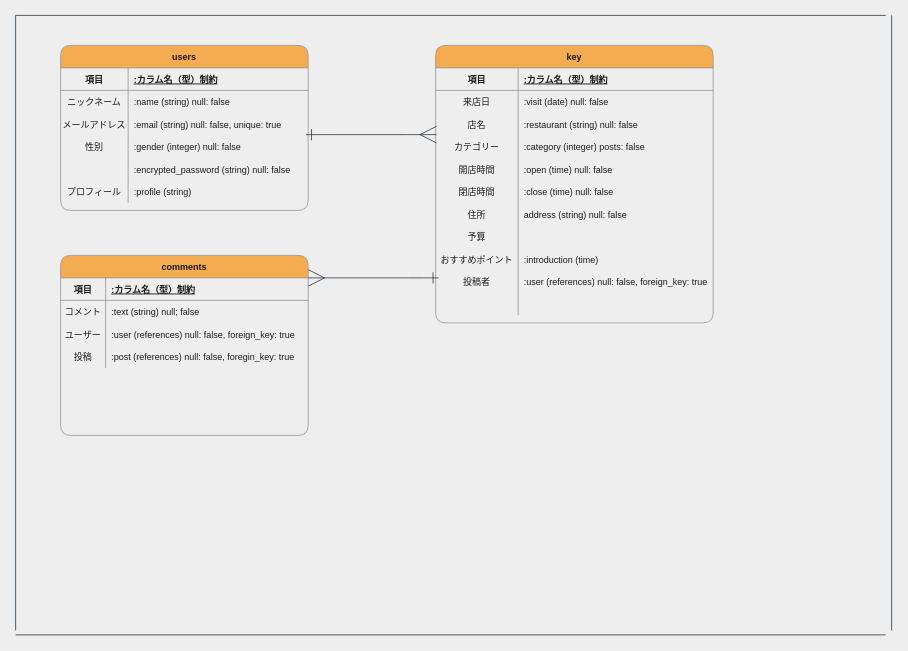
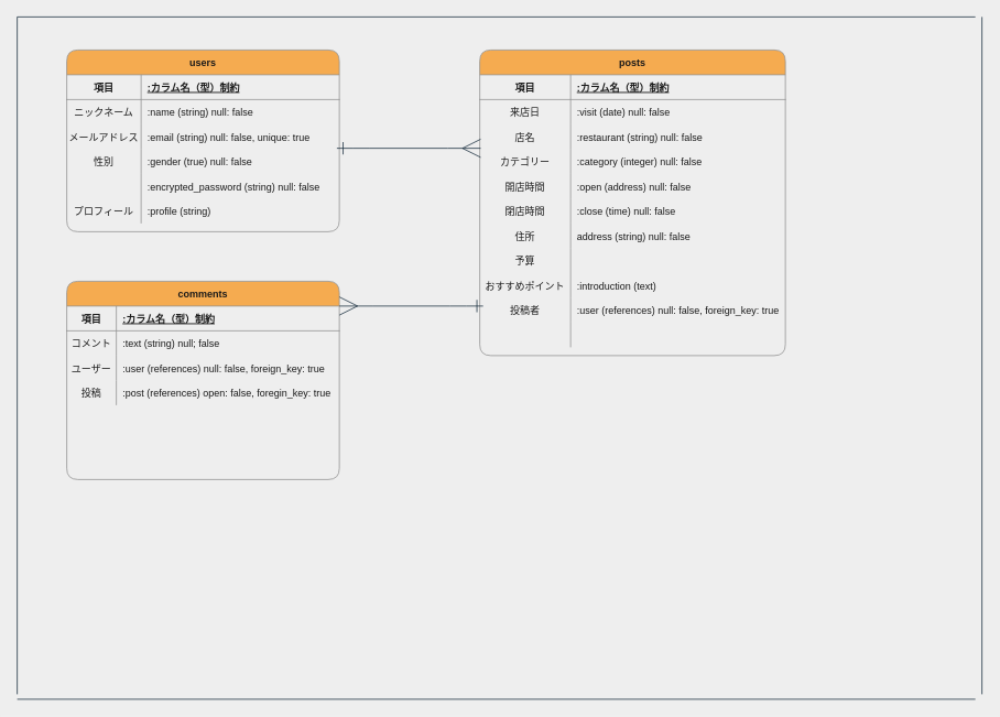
  <mxCell id="0" />
  <mxCell id="1" parent="0" />
  <mxCell id="2" value="users" style="shape=table;startSize=30;container=1;collapsible=1;childLayout=tableLayout;fixedRows=1;rowLines=0;fontStyle=1;align=center;resizeLast=1;fillColor=#F5AB50;strokeColor=#909090;fontColor=#1A1A1A;rounded=1;" vertex="1" parent="1"><mxGeometry x="80" y="60" width="330" height="220" as="geometry" /></mxCell>
  <mxCell id="3" value="" style="shape=partialRectangle;collapsible=0;dropTarget=0;pointerEvents=0;fillColor=none;top=0;left=0;bottom=1;right=0;points=[[0,0.5],[1,0.5]];portConstraint=eastwest;strokeColor=#909090;fontColor=#1A1A1A;" vertex="1" parent="2"><mxGeometry y="30" width="330" height="30" as="geometry" /></mxCell>
  <mxCell id="4" value="項目" style="shape=partialRectangle;connectable=0;fillColor=none;top=0;left=0;bottom=0;right=0;fontStyle=1;overflow=hidden;strokeColor=#909090;fontColor=#1A1A1A;" vertex="1" parent="3"><mxGeometry width="90" height="30" as="geometry" /></mxCell>
  <mxCell id="5" value=":カラム名（型）制約" style="shape=partialRectangle;connectable=0;fillColor=none;top=0;left=0;bottom=0;right=0;align=left;spacingLeft=6;fontStyle=5;overflow=hidden;strokeColor=#909090;fontColor=#1A1A1A;" vertex="1" parent="3"><mxGeometry x="90" width="240" height="30" as="geometry" /></mxCell>
  <mxCell id="6" value="" style="shape=partialRectangle;collapsible=0;dropTarget=0;pointerEvents=0;fillColor=none;top=0;left=0;bottom=0;right=0;points=[[0,0.5],[1,0.5]];portConstraint=eastwest;strokeColor=#909090;fontColor=#1A1A1A;" vertex="1" parent="2"><mxGeometry y="60" width="330" height="30" as="geometry" /></mxCell>
  <mxCell id="7" value="ニックネーム" style="shape=partialRectangle;connectable=0;fillColor=none;top=0;left=0;bottom=0;right=0;editable=1;overflow=hidden;strokeColor=#909090;fontColor=#1A1A1A;" vertex="1" parent="6"><mxGeometry width="90" height="30" as="geometry" /></mxCell>
  <mxCell id="8" value=":name (string) null: false" style="shape=partialRectangle;connectable=0;fillColor=none;top=0;left=0;bottom=0;right=0;align=left;spacingLeft=6;overflow=hidden;strokeColor=#909090;fontColor=#1A1A1A;" vertex="1" parent="6"><mxGeometry x="90" width="240" height="30" as="geometry" /></mxCell>
  <mxCell id="9" value="" style="shape=partialRectangle;collapsible=0;dropTarget=0;pointerEvents=0;fillColor=none;top=0;left=0;bottom=0;right=0;points=[[0,0.5],[1,0.5]];portConstraint=eastwest;strokeColor=#909090;fontColor=#1A1A1A;" vertex="1" parent="2"><mxGeometry y="90" width="330" height="30" as="geometry" /></mxCell>
  <mxCell id="10" value="メールアドレス" style="shape=partialRectangle;connectable=0;fillColor=none;top=0;left=0;bottom=0;right=0;editable=1;overflow=hidden;strokeColor=#909090;fontColor=#1A1A1A;" vertex="1" parent="9"><mxGeometry width="90" height="30" as="geometry" /></mxCell>
  <mxCell id="11" value=":email (string) null: false, unique: true" style="shape=partialRectangle;connectable=0;fillColor=none;top=0;left=0;bottom=0;right=0;align=left;spacingLeft=6;overflow=hidden;strokeColor=#909090;fontColor=#1A1A1A;" vertex="1" parent="9"><mxGeometry x="90" width="240" height="30" as="geometry" /></mxCell>
  <mxCell id="12" value="" style="shape=partialRectangle;collapsible=0;dropTarget=0;pointerEvents=0;fillColor=none;top=0;left=0;bottom=0;right=0;points=[[0,0.5],[1,0.5]];portConstraint=eastwest;strokeColor=#909090;fontColor=#1A1A1A;" vertex="1" parent="2"><mxGeometry y="120" width="330" height="30" as="geometry" /></mxCell>
  <mxCell id="13" value="性別" style="shape=partialRectangle;connectable=0;fillColor=none;top=0;left=0;bottom=0;right=0;editable=1;overflow=hidden;strokeColor=#909090;fontColor=#1A1A1A;" vertex="1" parent="12"><mxGeometry width="90" height="30" as="geometry" /></mxCell>
- <mxCell id="14" value=":gender (integer) null: false" style="shape=partialRectangle;connectable=0;fillColor=none;top=0;left=0;bottom=0;right=0;align=left;spacingLeft=6;overflow=hidden;strokeColor=#909090;fontColor=#1A1A1A;" vertex="1" parent="12"><mxGeometry x="90" width="240" height="30" as="geometry" /></mxCell>
+ <mxCell id="14" value=":gender (true) null: false" style="shape=partialRectangle;connectable=0;fillColor=none;top=0;left=0;bottom=0;right=0;align=left;spacingLeft=6;overflow=hidden;strokeColor=#909090;fontColor=#1A1A1A;" vertex="1" parent="12"><mxGeometry x="90" width="240" height="30" as="geometry" /></mxCell>
  <mxCell id="15" value="" style="shape=partialRectangle;collapsible=0;dropTarget=0;pointerEvents=0;fillColor=none;top=0;left=0;bottom=0;right=0;points=[[0,0.5],[1,0.5]];portConstraint=eastwest;strokeColor=#909090;fontColor=#1A1A1A;" vertex="1" parent="2"><mxGeometry y="150" width="330" height="30" as="geometry" /></mxCell>
  <mxCell id="16" value=":encrypted_password (string) null: false" style="shape=partialRectangle;connectable=0;fillColor=none;top=0;left=0;bottom=0;right=0;align=left;spacingLeft=6;overflow=hidden;strokeColor=#909090;fontColor=#1A1A1A;" vertex="1" parent="15"><mxGeometry x="90" width="240" height="30" as="geometry" /></mxCell>
  <mxCell id="17" value="" style="shape=partialRectangle;collapsible=0;dropTarget=0;pointerEvents=0;fillColor=none;top=0;left=0;bottom=0;right=0;points=[[0,0.5],[1,0.5]];portConstraint=eastwest;strokeColor=#909090;fontColor=#1A1A1A;" vertex="1" parent="2"><mxGeometry y="180" width="330" height="30" as="geometry" /></mxCell>
  <mxCell id="18" value="プロフィール" style="shape=partialRectangle;connectable=0;fillColor=none;top=0;left=0;bottom=0;right=0;editable=1;overflow=hidden;strokeColor=#909090;fontColor=#1A1A1A;" vertex="1" parent="17"><mxGeometry width="90" height="30" as="geometry" /></mxCell>
  <mxCell id="19" value=":profile (string) " style="shape=partialRectangle;connectable=0;fillColor=none;top=0;left=0;bottom=0;right=0;align=left;spacingLeft=6;overflow=hidden;strokeColor=#909090;fontColor=#1A1A1A;" vertex="1" parent="17"><mxGeometry x="90" width="240" height="30" as="geometry" /></mxCell>
  <mxCell id="20" value="" style="endArrow=none;html=1;rounded=0;strokeColor=#182E3E;fontColor=#1A1A1A;labelBackgroundColor=#EEEEEE;" edge="1" parent="1"><mxGeometry relative="1" as="geometry"><mxPoint as="sourcePoint" x="20" y="20" /><mxPoint x="1180" as="targetPoint" y="20" /></mxGeometry></mxCell>
  <mxCell id="21" value="" style="endArrow=none;html=1;rounded=0;strokeColor=#182E3E;fontColor=#1A1A1A;labelBackgroundColor=#EEEEEE;" edge="1" parent="1"><mxGeometry relative="1" as="geometry"><mxPoint y="846" as="sourcePoint" x="20" /><mxPoint x="1180" y="846" as="targetPoint" /></mxGeometry></mxCell>
  <mxCell id="22" value="" style="endArrow=none;html=1;rounded=0;strokeColor=#182E3E;fontColor=#1A1A1A;labelBackgroundColor=#EEEEEE;" edge="1" parent="1"><mxGeometry relative="1" as="geometry"><mxPoint y="840" as="sourcePoint" x="20" /><mxPoint as="targetPoint" x="20" y="20" /></mxGeometry></mxCell>
  <mxCell id="23" value="" style="endArrow=none;html=1;rounded=0;strokeColor=#182E3E;fontColor=#1A1A1A;labelBackgroundColor=#EEEEEE;" edge="1" parent="1"><mxGeometry relative="1" as="geometry"><mxPoint x="1188" y="840" as="sourcePoint" /><mxPoint x="1188" as="targetPoint" y="20" /></mxGeometry></mxCell>
- <mxCell id="24" value="key" style="shape=table;startSize=30;container=1;collapsible=1;childLayout=tableLayout;fixedRows=1;rowLines=0;fontStyle=1;align=center;resizeLast=1;fillColor=#F5AB50;strokeColor=#909090;fontColor=#1A1A1A;rounded=1;" vertex="1" parent="1"><mxGeometry x="580" y="60" width="370" height="370" as="geometry" /></mxCell>
+ <mxCell id="24" value="posts" style="shape=table;startSize=30;container=1;collapsible=1;childLayout=tableLayout;fixedRows=1;rowLines=0;fontStyle=1;align=center;resizeLast=1;fillColor=#F5AB50;strokeColor=#909090;fontColor=#1A1A1A;rounded=1;" vertex="1" parent="1"><mxGeometry x="580" y="60" width="370" height="370" as="geometry" /></mxCell>
  <mxCell id="25" value="" style="shape=partialRectangle;collapsible=0;dropTarget=0;pointerEvents=0;fillColor=none;top=0;left=0;bottom=1;right=0;points=[[0,0.5],[1,0.5]];portConstraint=eastwest;strokeColor=#909090;fontColor=#1A1A1A;" vertex="1" parent="24"><mxGeometry y="30" width="370" height="30" as="geometry" /></mxCell>
  <mxCell id="26" value="項目" style="shape=partialRectangle;connectable=0;fillColor=none;top=0;left=0;bottom=0;right=0;fontStyle=1;overflow=hidden;strokeColor=#909090;fontColor=#1A1A1A;" vertex="1" parent="25"><mxGeometry width="110" height="30" as="geometry" /></mxCell>
  <mxCell id="27" value=":カラム名（型）制約" style="shape=partialRectangle;connectable=0;fillColor=none;top=0;left=0;bottom=0;right=0;align=left;spacingLeft=6;fontStyle=5;overflow=hidden;strokeColor=#909090;fontColor=#1A1A1A;" vertex="1" parent="25"><mxGeometry x="110" width="260" height="30" as="geometry" /></mxCell>
  <mxCell id="28" value="" style="shape=partialRectangle;collapsible=0;dropTarget=0;pointerEvents=0;fillColor=none;top=0;left=0;bottom=0;right=0;points=[[0,0.5],[1,0.5]];portConstraint=eastwest;strokeColor=#909090;fontColor=#1A1A1A;" vertex="1" parent="24"><mxGeometry y="60" width="370" height="30" as="geometry" /></mxCell>
  <mxCell id="29" value="来店日" style="shape=partialRectangle;connectable=0;fillColor=none;top=0;left=0;bottom=0;right=0;editable=1;overflow=hidden;strokeColor=#909090;fontColor=#1A1A1A;" vertex="1" parent="28"><mxGeometry width="110" height="30" as="geometry" /></mxCell>
  <mxCell id="30" value=":visit (date) null: false" style="shape=partialRectangle;connectable=0;fillColor=none;top=0;left=0;bottom=0;right=0;align=left;spacingLeft=6;overflow=hidden;strokeColor=#909090;fontColor=#1A1A1A;" vertex="1" parent="28"><mxGeometry x="110" width="260" height="30" as="geometry" /></mxCell>
  <mxCell id="31" value="" style="shape=partialRectangle;collapsible=0;dropTarget=0;pointerEvents=0;fillColor=none;top=0;left=0;bottom=0;right=0;points=[[0,0.5],[1,0.5]];portConstraint=eastwest;strokeColor=#909090;fontColor=#1A1A1A;" vertex="1" parent="24"><mxGeometry y="90" width="370" height="30" as="geometry" /></mxCell>
  <mxCell id="32" value="店名" style="shape=partialRectangle;connectable=0;fillColor=none;top=0;left=0;bottom=0;right=0;editable=1;overflow=hidden;strokeColor=#909090;fontColor=#1A1A1A;" vertex="1" parent="31"><mxGeometry width="110" height="30" as="geometry" /></mxCell>
  <mxCell id="33" value=":restaurant (string) null: false" style="shape=partialRectangle;connectable=0;fillColor=none;top=0;left=0;bottom=0;right=0;align=left;spacingLeft=6;overflow=hidden;strokeColor=#909090;fontColor=#1A1A1A;" vertex="1" parent="31"><mxGeometry x="110" width="260" height="30" as="geometry" /></mxCell>
  <mxCell id="34" value="" style="shape=partialRectangle;collapsible=0;dropTarget=0;pointerEvents=0;fillColor=none;top=0;left=0;bottom=0;right=0;points=[[0,0.5],[1,0.5]];portConstraint=eastwest;strokeColor=#909090;fontColor=#1A1A1A;" vertex="1" parent="24"><mxGeometry y="120" width="370" height="30" as="geometry" /></mxCell>
  <mxCell id="35" value="カテゴリー" style="shape=partialRectangle;connectable=0;fillColor=none;top=0;left=0;bottom=0;right=0;editable=1;overflow=hidden;strokeColor=#909090;fontColor=#1A1A1A;" vertex="1" parent="34"><mxGeometry width="110" height="30" as="geometry" /></mxCell>
- <mxCell id="36" value=":category (integer) posts: false" style="shape=partialRectangle;connectable=0;fillColor=none;top=0;left=0;bottom=0;right=0;align=left;spacingLeft=6;overflow=hidden;strokeColor=#909090;fontColor=#1A1A1A;" vertex="1" parent="34"><mxGeometry x="110" width="260" height="30" as="geometry" /></mxCell>
+ <mxCell id="36" value=":category (integer) null: false" style="shape=partialRectangle;connectable=0;fillColor=none;top=0;left=0;bottom=0;right=0;align=left;spacingLeft=6;overflow=hidden;strokeColor=#909090;fontColor=#1A1A1A;" vertex="1" parent="34"><mxGeometry x="110" width="260" height="30" as="geometry" /></mxCell>
  <mxCell id="37" value="" style="shape=partialRectangle;collapsible=0;dropTarget=0;pointerEvents=0;fillColor=none;top=0;left=0;bottom=0;right=0;points=[[0,0.5],[1,0.5]];portConstraint=eastwest;strokeColor=#909090;fontColor=#1A1A1A;" vertex="1" parent="24"><mxGeometry y="150" width="370" height="30" as="geometry" /></mxCell>
  <mxCell id="38" value="開店時間" style="shape=partialRectangle;connectable=0;fillColor=none;top=0;left=0;bottom=0;right=0;editable=1;overflow=hidden;strokeColor=#909090;fontColor=#1A1A1A;" vertex="1" parent="37"><mxGeometry width="110" height="30" as="geometry" /></mxCell>
- <mxCell id="39" value=":open (time) null: false" style="shape=partialRectangle;connectable=0;fillColor=none;top=0;left=0;bottom=0;right=0;align=left;spacingLeft=6;overflow=hidden;strokeColor=#909090;fontColor=#1A1A1A;" vertex="1" parent="37"><mxGeometry x="110" width="260" height="30" as="geometry" /></mxCell>
+ <mxCell id="39" value=":open (address) null: false" style="shape=partialRectangle;connectable=0;fillColor=none;top=0;left=0;bottom=0;right=0;align=left;spacingLeft=6;overflow=hidden;strokeColor=#909090;fontColor=#1A1A1A;" vertex="1" parent="37"><mxGeometry x="110" width="260" height="30" as="geometry" /></mxCell>
  <mxCell id="40" value="" style="shape=partialRectangle;collapsible=0;dropTarget=0;pointerEvents=0;fillColor=none;top=0;left=0;bottom=0;right=0;points=[[0,0.5],[1,0.5]];portConstraint=eastwest;strokeColor=#909090;fontColor=#1A1A1A;" vertex="1" parent="24"><mxGeometry y="180" width="370" height="30" as="geometry" /></mxCell>
  <mxCell id="41" value="閉店時間" style="shape=partialRectangle;connectable=0;fillColor=none;top=0;left=0;bottom=0;right=0;editable=1;overflow=hidden;strokeColor=#909090;fontColor=#1A1A1A;" vertex="1" parent="40"><mxGeometry width="110" height="30" as="geometry" /></mxCell>
  <mxCell id="42" value=":close (time) null: false" style="shape=partialRectangle;connectable=0;fillColor=none;top=0;left=0;bottom=0;right=0;align=left;spacingLeft=6;overflow=hidden;strokeColor=#909090;fontColor=#1A1A1A;" vertex="1" parent="40"><mxGeometry x="110" width="260" height="30" as="geometry" /></mxCell>
  <mxCell id="43" value="" style="shape=partialRectangle;collapsible=0;dropTarget=0;pointerEvents=0;fillColor=none;top=0;left=0;bottom=0;right=0;points=[[0,0.5],[1,0.5]];portConstraint=eastwest;strokeColor=#909090;fontColor=#1A1A1A;" vertex="1" parent="24"><mxGeometry y="210" width="370" height="30" as="geometry" /></mxCell>
  <mxCell id="44" value="住所" style="shape=partialRectangle;connectable=0;fillColor=none;top=0;left=0;bottom=0;right=0;editable=1;overflow=hidden;strokeColor=#909090;fontColor=#1A1A1A;" vertex="1" parent="43"><mxGeometry width="110" height="30" as="geometry" /></mxCell>
  <mxCell id="45" value="address (string) null: false" style="shape=partialRectangle;connectable=0;fillColor=none;top=0;left=0;bottom=0;right=0;align=left;spacingLeft=6;overflow=hidden;strokeColor=#909090;fontColor=#1A1A1A;" vertex="1" parent="43"><mxGeometry x="110" width="260" height="30" as="geometry" /></mxCell>
  <mxCell id="46" value="" style="shape=partialRectangle;collapsible=0;dropTarget=0;pointerEvents=0;fillColor=none;top=0;left=0;bottom=0;right=0;points=[[0,0.5],[1,0.5]];portConstraint=eastwest;strokeColor=#909090;fontColor=#1A1A1A;" vertex="1" parent="24"><mxGeometry y="240" width="370" height="30" as="geometry" /></mxCell>
  <mxCell id="47" value="予算" style="shape=partialRectangle;connectable=0;fillColor=none;top=0;left=0;bottom=0;right=0;editable=1;overflow=hidden;strokeColor=#909090;fontColor=#1A1A1A;" vertex="1" parent="46"><mxGeometry width="110" height="30" as="geometry" /></mxCell>
  <mxCell id="48" value="" style="shape=partialRectangle;collapsible=0;dropTarget=0;pointerEvents=0;fillColor=none;top=0;left=0;bottom=0;right=0;points=[[0,0.5],[1,0.5]];portConstraint=eastwest;strokeColor=#909090;fontColor=#1A1A1A;" vertex="1" parent="24"><mxGeometry y="270" width="370" height="30" as="geometry" /></mxCell>
  <mxCell id="49" value="おすすめポイント" style="shape=partialRectangle;connectable=0;fillColor=none;top=0;left=0;bottom=0;right=0;editable=1;overflow=hidden;strokeColor=#909090;fontColor=#1A1A1A;" vertex="1" parent="48"><mxGeometry width="110" height="30" as="geometry" /></mxCell>
- <mxCell id="50" value=":introduction (time)" style="shape=partialRectangle;connectable=0;fillColor=none;top=0;left=0;bottom=0;right=0;align=left;spacingLeft=6;overflow=hidden;strokeColor=#909090;fontColor=#1A1A1A;" vertex="1" parent="48"><mxGeometry x="110" width="260" height="30" as="geometry" /></mxCell>
+ <mxCell id="50" value=":introduction (text)" style="shape=partialRectangle;connectable=0;fillColor=none;top=0;left=0;bottom=0;right=0;align=left;spacingLeft=6;overflow=hidden;strokeColor=#909090;fontColor=#1A1A1A;" vertex="1" parent="48"><mxGeometry x="110" width="260" height="30" as="geometry" /></mxCell>
  <mxCell id="51" value="" style="shape=partialRectangle;collapsible=0;dropTarget=0;pointerEvents=0;fillColor=none;top=0;left=0;bottom=0;right=0;points=[[0,0.5],[1,0.5]];portConstraint=eastwest;strokeColor=#909090;fontColor=#1A1A1A;" vertex="1" parent="24"><mxGeometry y="300" width="370" height="30" as="geometry" /></mxCell>
  <mxCell id="52" value="投稿者" style="shape=partialRectangle;connectable=0;fillColor=none;top=0;left=0;bottom=0;right=0;editable=1;overflow=hidden;strokeColor=#909090;fontColor=#1A1A1A;" vertex="1" parent="51"><mxGeometry width="110" height="30" as="geometry" /></mxCell>
  <mxCell id="53" value=":user (references) null: false, foreign_key: true" style="shape=partialRectangle;connectable=0;fillColor=none;top=0;left=0;bottom=0;right=0;align=left;spacingLeft=6;overflow=hidden;strokeColor=#909090;fontColor=#1A1A1A;" vertex="1" parent="51"><mxGeometry x="110" width="260" height="30" as="geometry" /></mxCell>
  <mxCell id="54" value="" style="shape=partialRectangle;collapsible=0;dropTarget=0;pointerEvents=0;fillColor=none;top=0;left=0;bottom=0;right=0;points=[[0,0.5],[1,0.5]];portConstraint=eastwest;strokeColor=#909090;fontColor=#1A1A1A;" vertex="1" parent="24"><mxGeometry y="330" width="370" height="30" as="geometry" /></mxCell>
  <mxCell id="55" value="" style="shape=partialRectangle;connectable=0;fillColor=none;top=0;left=0;bottom=0;right=0;editable=1;overflow=hidden;strokeColor=#909090;fontColor=#1A1A1A;" vertex="1" parent="54"><mxGeometry width="110" height="30" as="geometry" /></mxCell>
  <mxCell id="56" value="" style="shape=partialRectangle;connectable=0;fillColor=none;top=0;left=0;bottom=0;right=0;align=left;spacingLeft=6;overflow=hidden;strokeColor=#909090;fontColor=#1A1A1A;" vertex="1" parent="54"><mxGeometry x="110" width="260" height="30" as="geometry" /></mxCell>
  <mxCell id="57" value="" style="edgeStyle=entityRelationEdgeStyle;fontSize=12;html=1;endArrow=ERmany;startArrow=ERone;exitX=0.991;exitY=-0.033;exitDx=0;exitDy=0;exitPerimeter=0;entryX=0.003;entryY=0.967;entryDx=0;entryDy=0;entryPerimeter=0;endSize=20;startSize=13;startFill=0;strokeWidth=1;endFill=0;strokeColor=#182E3E;fontColor=#1A1A1A;labelBackgroundColor=#EEEEEE;" edge="1" parent="1" source="12" target="31"><mxGeometry width="100" height="100" relative="1" as="geometry"><mxPoint x="420" y="180" as="sourcePoint" /><mxPoint x="580" y="181" as="targetPoint" /></mxGeometry></mxCell>
  <mxCell id="58" value="comments" style="shape=table;startSize=30;container=1;collapsible=1;childLayout=tableLayout;fixedRows=1;rowLines=0;fontStyle=1;align=center;resizeLast=1;rounded=1;sketch=0;fillColor=#F5AB50;strokeColor=#909090;fontColor=#1A1A1A;" vertex="1" parent="1"><mxGeometry x="80" y="340" width="330" height="240" as="geometry" /></mxCell>
  <mxCell id="59" value="" style="shape=partialRectangle;collapsible=0;dropTarget=0;pointerEvents=0;fillColor=none;top=0;left=0;bottom=1;right=0;points=[[0,0.5],[1,0.5]];portConstraint=eastwest;strokeColor=#909090;fontColor=#1A1A1A;" vertex="1" parent="58"><mxGeometry y="30" width="330" height="30" as="geometry" /></mxCell>
  <mxCell id="60" value="項目" style="shape=partialRectangle;connectable=0;fillColor=none;top=0;left=0;bottom=0;right=0;fontStyle=1;overflow=hidden;strokeColor=#909090;fontColor=#1A1A1A;" vertex="1" parent="59"><mxGeometry width="60" height="30" as="geometry" /></mxCell>
  <mxCell id="61" value=":カラム名（型）制約" style="shape=partialRectangle;connectable=0;fillColor=none;top=0;left=0;bottom=0;right=0;align=left;spacingLeft=6;fontStyle=5;overflow=hidden;strokeColor=#909090;fontColor=#1A1A1A;" vertex="1" parent="59"><mxGeometry x="60" width="270" height="30" as="geometry" /></mxCell>
  <mxCell id="62" value="" style="shape=partialRectangle;collapsible=0;dropTarget=0;pointerEvents=0;fillColor=none;top=0;left=0;bottom=0;right=0;points=[[0,0.5],[1,0.5]];portConstraint=eastwest;strokeColor=#909090;fontColor=#1A1A1A;" vertex="1" parent="58"><mxGeometry y="60" width="330" height="30" as="geometry" /></mxCell>
  <mxCell id="63" value="コメント" style="shape=partialRectangle;connectable=0;fillColor=none;top=0;left=0;bottom=0;right=0;editable=1;overflow=hidden;strokeColor=#909090;fontColor=#1A1A1A;" vertex="1" parent="62"><mxGeometry width="60" height="30" as="geometry" /></mxCell>
  <mxCell id="64" value=":text (string) null; false" style="shape=partialRectangle;connectable=0;fillColor=none;top=0;left=0;bottom=0;right=0;align=left;spacingLeft=6;overflow=hidden;strokeColor=#909090;fontColor=#1A1A1A;" vertex="1" parent="62"><mxGeometry x="60" width="270" height="30" as="geometry" /></mxCell>
  <mxCell id="65" value="" style="shape=partialRectangle;collapsible=0;dropTarget=0;pointerEvents=0;fillColor=none;top=0;left=0;bottom=0;right=0;points=[[0,0.5],[1,0.5]];portConstraint=eastwest;strokeColor=#909090;fontColor=#1A1A1A;" vertex="1" parent="58"><mxGeometry y="90" width="330" height="30" as="geometry" /></mxCell>
  <mxCell id="66" value="ユーザー" style="shape=partialRectangle;connectable=0;fillColor=none;top=0;left=0;bottom=0;right=0;editable=1;overflow=hidden;strokeColor=#909090;fontColor=#1A1A1A;" vertex="1" parent="65"><mxGeometry width="60" height="30" as="geometry" /></mxCell>
  <mxCell id="67" value=":user (references) null: false, foreign_key: true" style="shape=partialRectangle;connectable=0;fillColor=none;top=0;left=0;bottom=0;right=0;align=left;spacingLeft=6;overflow=hidden;strokeColor=#909090;fontColor=#1A1A1A;" vertex="1" parent="65"><mxGeometry x="60" width="270" height="30" as="geometry" /></mxCell>
  <mxCell id="68" value="" style="shape=partialRectangle;collapsible=0;dropTarget=0;pointerEvents=0;fillColor=none;top=0;left=0;bottom=0;right=0;points=[[0,0.5],[1,0.5]];portConstraint=eastwest;strokeColor=#909090;fontColor=#1A1A1A;" vertex="1" parent="58"><mxGeometry y="120" width="330" height="30" as="geometry" /></mxCell>
  <mxCell id="69" value="投稿" style="shape=partialRectangle;connectable=0;fillColor=none;top=0;left=0;bottom=0;right=0;editable=1;overflow=hidden;strokeColor=#909090;fontColor=#1A1A1A;" vertex="1" parent="68"><mxGeometry width="60" height="30" as="geometry" /></mxCell>
- <mxCell id="70" value=":post (references) null: false, foregin_key: true" style="shape=partialRectangle;connectable=0;fillColor=none;top=0;left=0;bottom=0;right=0;align=left;spacingLeft=6;overflow=hidden;strokeColor=#909090;fontColor=#1A1A1A;" vertex="1" parent="68"><mxGeometry x="60" width="270" height="30" as="geometry" /></mxCell>
+ <mxCell id="70" value=":post (references) open: false, foregin_key: true" style="shape=partialRectangle;connectable=0;fillColor=none;top=0;left=0;bottom=0;right=0;align=left;spacingLeft=6;overflow=hidden;strokeColor=#909090;fontColor=#1A1A1A;" vertex="1" parent="68"><mxGeometry x="60" width="270" height="30" as="geometry" /></mxCell>
  <mxCell id="71" value="" style="edgeStyle=entityRelationEdgeStyle;fontSize=12;html=1;endArrow=ERone;startArrow=ERmany;exitX=0.991;exitY=-0.033;exitDx=0;exitDy=0;exitPerimeter=0;entryX=0.003;entryY=0.967;entryDx=0;entryDy=0;entryPerimeter=0;endSize=13;startSize=20;startFill=0;strokeWidth=1;endFill=0;strokeColor=#182E3E;fontColor=#1A1A1A;labelBackgroundColor=#EEEEEE;" edge="1" parent="1"><mxGeometry width="100" height="100" relative="1" as="geometry"><mxPoint x="410" y="370" as="sourcePoint" /><mxPoint x="584.08" y="370" as="targetPoint" /></mxGeometry></mxCell>
